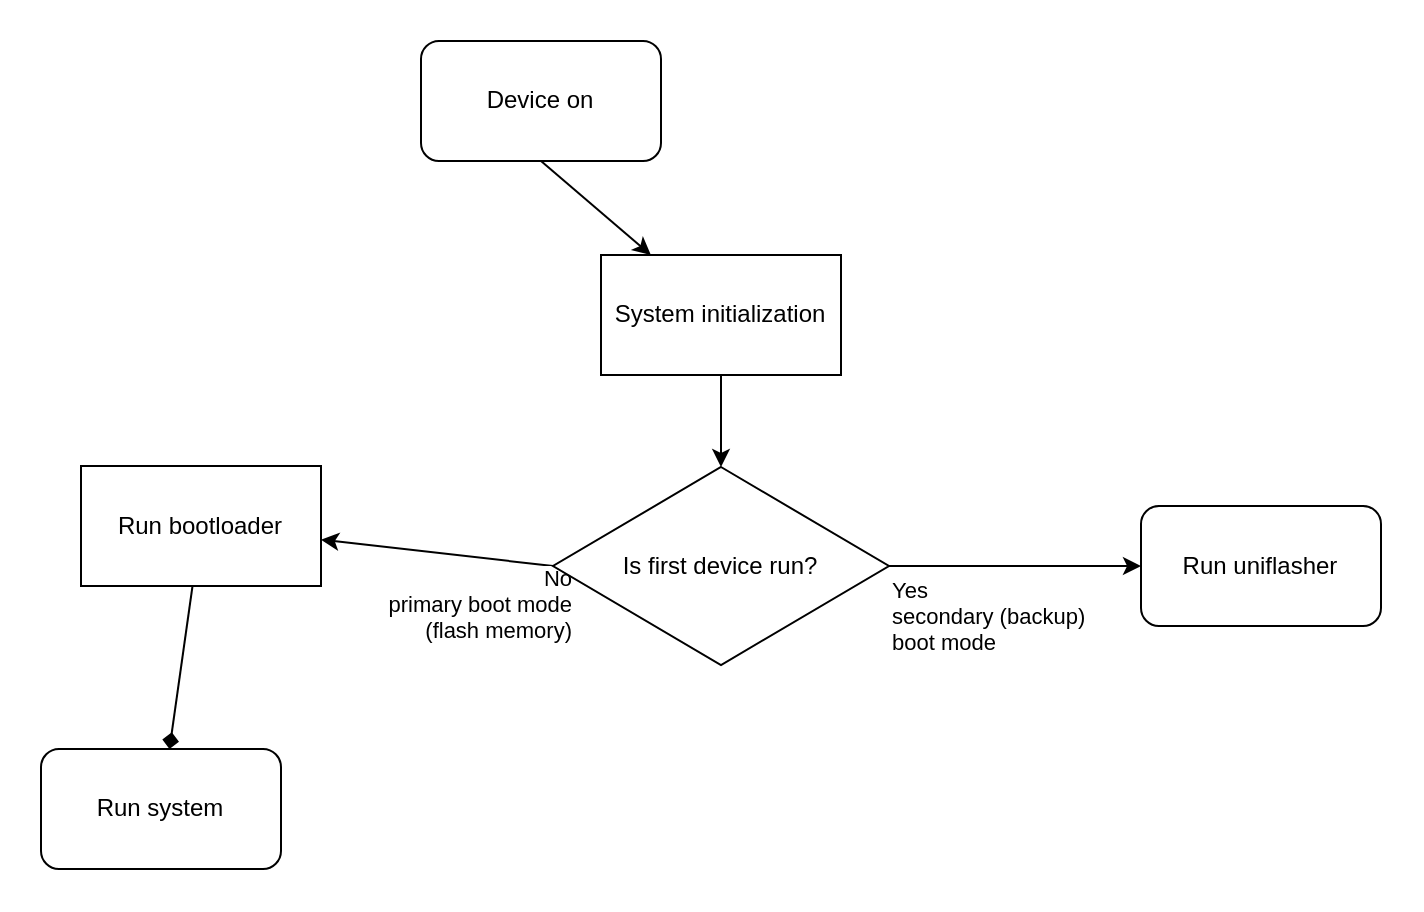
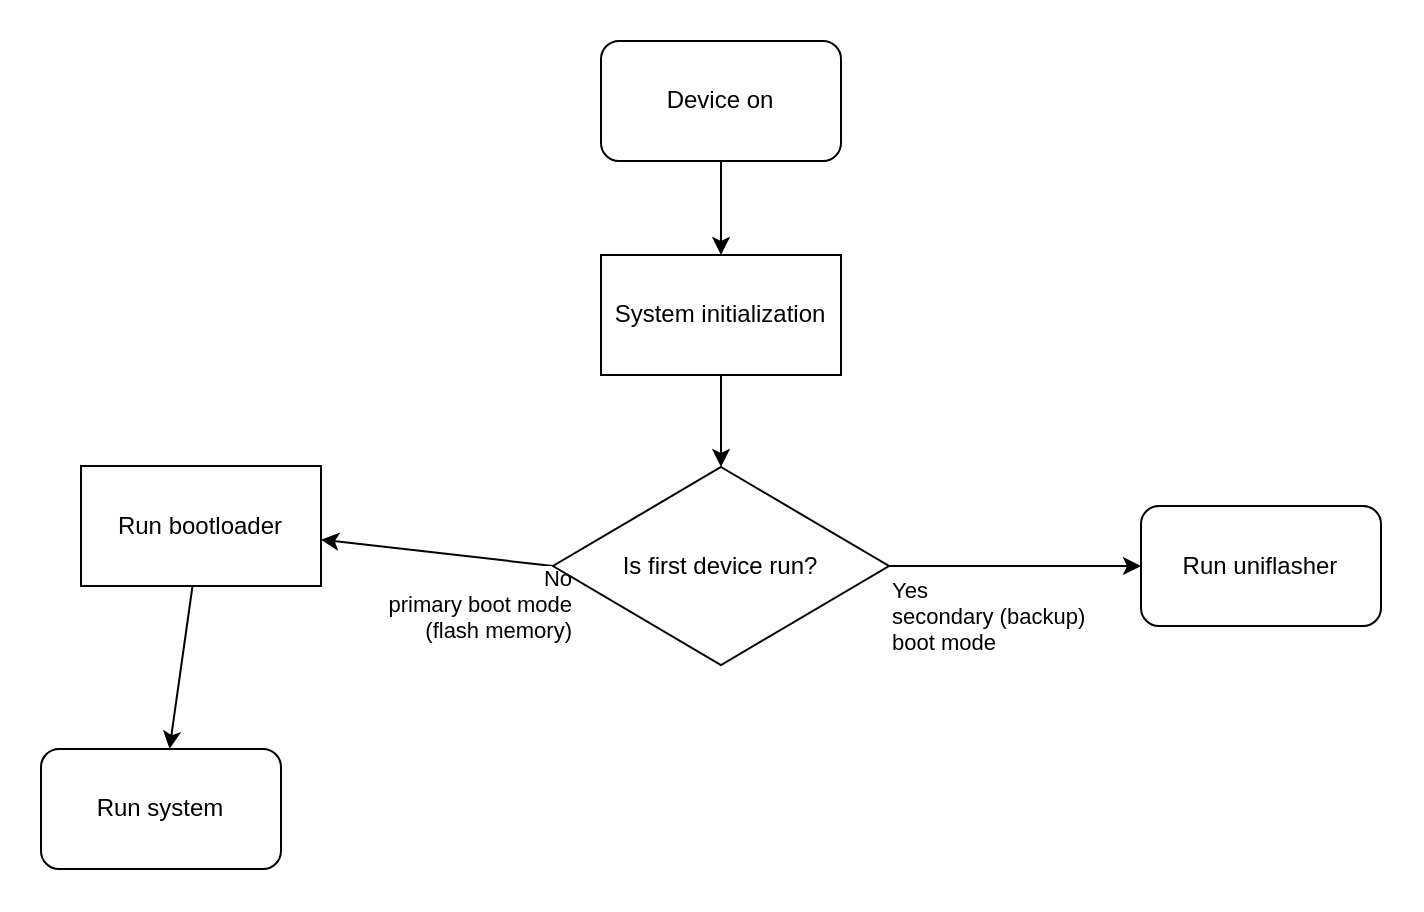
  <mxCell id="0" />
  <mxCell id="1" parent="0" />
  <mxCell id="2" style="edgeStyle=none;html=1;exitX=0.5;exitY=1;exitDx=0;exitDy=0;" edge="1" parent="1" source="3" target="10"><mxGeometry relative="1" as="geometry" /></mxCell>
- <mxCell id="3" value="Device on" style="rounded=1;whiteSpace=wrap;html=1;" parent="1" vertex="1"><mxGeometry x="210" y="20" width="120" height="60" as="geometry" /></mxCell>
+ <mxCell id="3" value="Device on" style="rounded=1;whiteSpace=wrap;html=1;" parent="1" vertex="1"><mxGeometry x="300" y="20" width="120" height="60" as="geometry" /></mxCell>
  <mxCell id="4" style="edgeStyle=none;html=1;exitX=1;exitY=0.5;exitDx=0;exitDy=0;" edge="1" parent="1" source="8" target="11"><mxGeometry relative="1" as="geometry" /></mxCell>
  <mxCell id="5" value="Yes&lt;div&gt;secondary (backup)&lt;/div&gt;&lt;div&gt;boot mode&lt;/div&gt;" style="edgeLabel;html=1;align=left;verticalAlign=middle;resizable=0;points=[];" vertex="1" connectable="0" parent="4"><mxGeometry x="-0.653" y="1" relative="1" as="geometry"><mxPoint x="-22" y="26" as="offset" /></mxGeometry></mxCell>
  <mxCell id="6" style="edgeStyle=none;html=1;exitX=0;exitY=0.5;exitDx=0;exitDy=0;" edge="1" parent="1" source="8" target="13"><mxGeometry relative="1" as="geometry" /></mxCell>
  <mxCell id="7" value="No&lt;div&gt;primary boot mode&lt;br&gt;(flash memory)&lt;/div&gt;" style="edgeLabel;html=1;align=right;verticalAlign=middle;resizable=0;points=[];" vertex="1" connectable="0" parent="6"><mxGeometry x="-0.117" y="-1" relative="1" as="geometry"><mxPoint x="62" y="26" as="offset" /></mxGeometry></mxCell>
  <mxCell id="8" value="Is first device run?" style="rhombus;whiteSpace=wrap;html=1;" vertex="1" parent="1"><mxGeometry x="276" y="233" width="168" height="99" as="geometry" /></mxCell>
  <mxCell id="9" style="edgeStyle=none;html=1;exitX=0.5;exitY=1;exitDx=0;exitDy=0;" edge="1" parent="1" source="10" target="8"><mxGeometry relative="1" as="geometry" /></mxCell>
  <mxCell id="10" value="System initialization" style="rounded=0;whiteSpace=wrap;html=1;" vertex="1" parent="1"><mxGeometry x="300" y="127" width="120" height="60" as="geometry" /></mxCell>
  <mxCell id="11" value="Run uniflasher" style="rounded=1;whiteSpace=wrap;html=1;" vertex="1" parent="1"><mxGeometry x="570" y="252.5" width="120" height="60" as="geometry" /></mxCell>
- <mxCell id="12" style="edgeStyle=none;html=1;endArrow=diamond;" edge="1" parent="1" source="13" target="14"><mxGeometry relative="1" as="geometry" /></mxCell>
+ <mxCell id="12" style="edgeStyle=none;html=1;" edge="1" parent="1" source="13" target="14"><mxGeometry relative="1" as="geometry" /></mxCell>
  <mxCell id="13" value="Run bootloader" style="rounded=0;whiteSpace=wrap;html=1;" vertex="1" parent="1"><mxGeometry x="40" y="232.5" width="120" height="60" as="geometry" /></mxCell>
  <mxCell id="14" value="Run system" style="rounded=1;whiteSpace=wrap;html=1;" vertex="1" parent="1"><mxGeometry x="20" y="374" width="120" height="60" as="geometry" /></mxCell>
